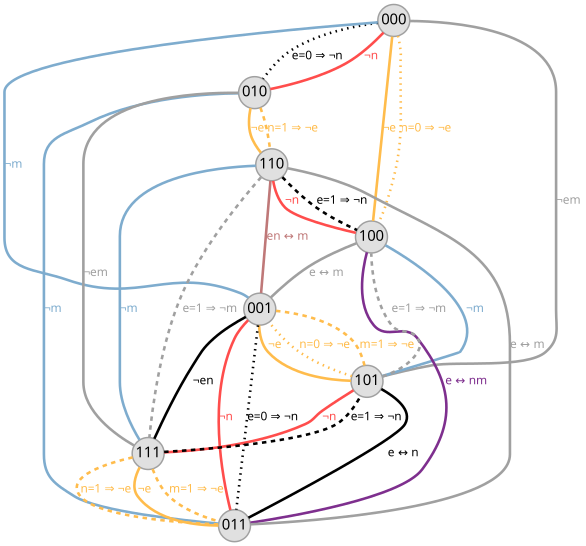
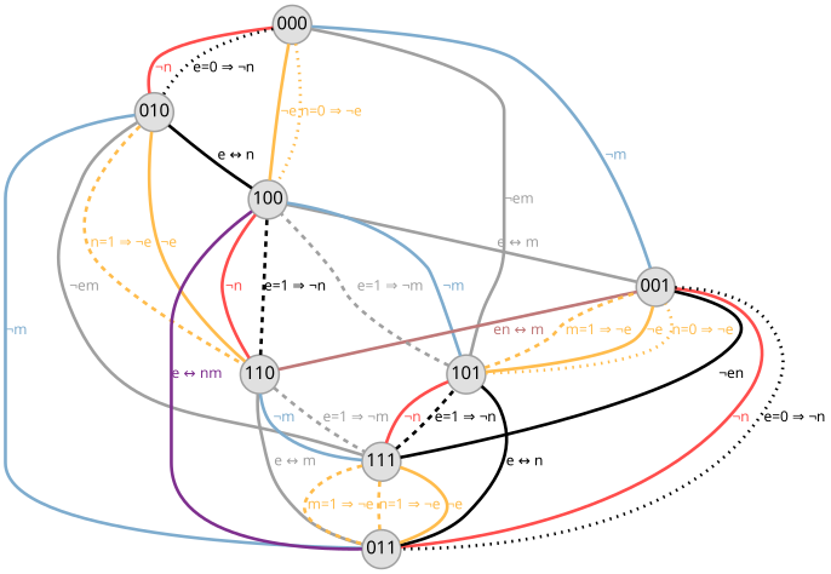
  graph {
    node [color="#a0a0a0" fillcolor="#e0e0e0" fontcolor="#000000" fontname="Sans-Serif" fontsize=20 margin=0 penwidth=2 shape=circle style=filled]
    edge [color="#ffbc4c" fontcolor="#ffbc4c" fontname="Sans-Serif" fontsize=16 penwidth=3.5]
    n1 [label=000]
    n2 [label=010]
    n3 [label=100]
    n4 [label=001]
    n5 [label=101]
    n6 [label=110]
    n7 [label=011]
    n8 [label=111]
    n1 -- n2 [color="#ff4d4c" fontcolor="#ff4d4c" label="¬n"]
    n1 -- n2 [color="#000000" fontcolor="#000000" label="e=0 ⇒ ¬n" style=dotted]
    n1 -- n3 [label="¬e"]
    n1 -- n3 [label="n=0 ⇒ ¬e" style=dotted]
    n1 -- n4 [color="#7eacce" fontcolor="#7eacce" label="¬m"]
    n1 -- n5 [color="#a0a0a0" fontcolor="#a0a0a0" label="¬em"]
+   n2 -- n3 [color="#000000" fontcolor="#000000" label="e ↔ n"]
    n2 -- n6 [label="¬e"]
    n2 -- n6 [label="n=1 ⇒ ¬e" style=dashed]
    n2 -- n7 [color="#7eacce" fontcolor="#7eacce" label="¬m"]
    n2 -- n8 [color="#a0a0a0" fontcolor="#a0a0a0" label="¬em"]
    n3 -- n4 [color="#a0a0a0" fontcolor="#a0a0a0" label="e ↔ m"]
    n3 -- n5 [color="#7eacce" fontcolor="#7eacce" label="¬m"]
    n3 -- n6 [color="#ff4d4c" fontcolor="#ff4d4c" label="¬n"]
    n3 -- n7 [color="#7e2f8e" fontcolor="#7e2f8e" label="e ↔ nm"]
    n4 -- n5 [label="¬e"]
    n4 -- n6 [color="#bf7878" fontcolor="#bf7878" label="en ↔ m"]
    n4 -- n7 [color="#ff4d4c" fontcolor="#ff4d4c" label="¬n"]
    n4 -- n7 [color="#000000" fontcolor="#000000" label="e=0 ⇒ ¬n" style=dotted]
    n4 -- n8 [color="#000000" fontcolor="#000000" label="¬en"]
    n5 -- n3 [color="#a0a0a0" fontcolor="#a0a0a0" label="e=1 ⇒ ¬m" style=dashed]
    n5 -- n4 [label="n=0 ⇒ ¬e" style=dotted]
    n5 -- n4 [label="m=1 ⇒ ¬e" style=dashed]
    n5 -- n8 [color="#ff4d4c" fontcolor="#ff4d4c" label="¬n"]
    n6 -- n3 [color="#000000" fontcolor="#000000" label="e=1 ⇒ ¬n" style=dashed]
    n6 -- n7 [color="#a0a0a0" fontcolor="#a0a0a0" label="e ↔ m"]
    n6 -- n8 [color="#7eacce" fontcolor="#7eacce" label="¬m"]
    n6 -- n8 [color="#a0a0a0" fontcolor="#a0a0a0" label="e=1 ⇒ ¬m" style=dashed]
    n7 -- n5 [color="#000000" fontcolor="#000000" label="e ↔ n"]
    n7 -- n8 [label="¬e"]
    n8 -- n5 [color="#000000" fontcolor="#000000" label="e=1 ⇒ ¬n" style=dashed]
    n8 -- n7 [label="n=1 ⇒ ¬e" style=dashed]
    n8 -- n7 [label="m=1 ⇒ ¬e" style=dashed]
  }
